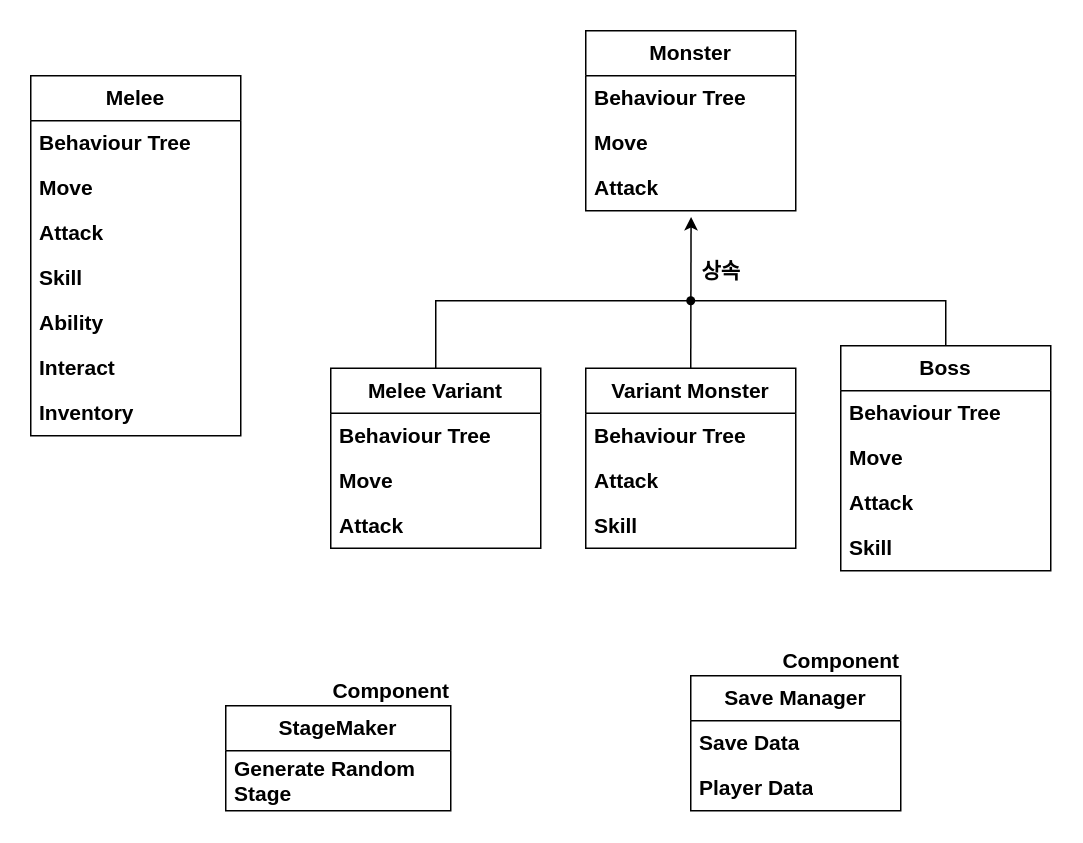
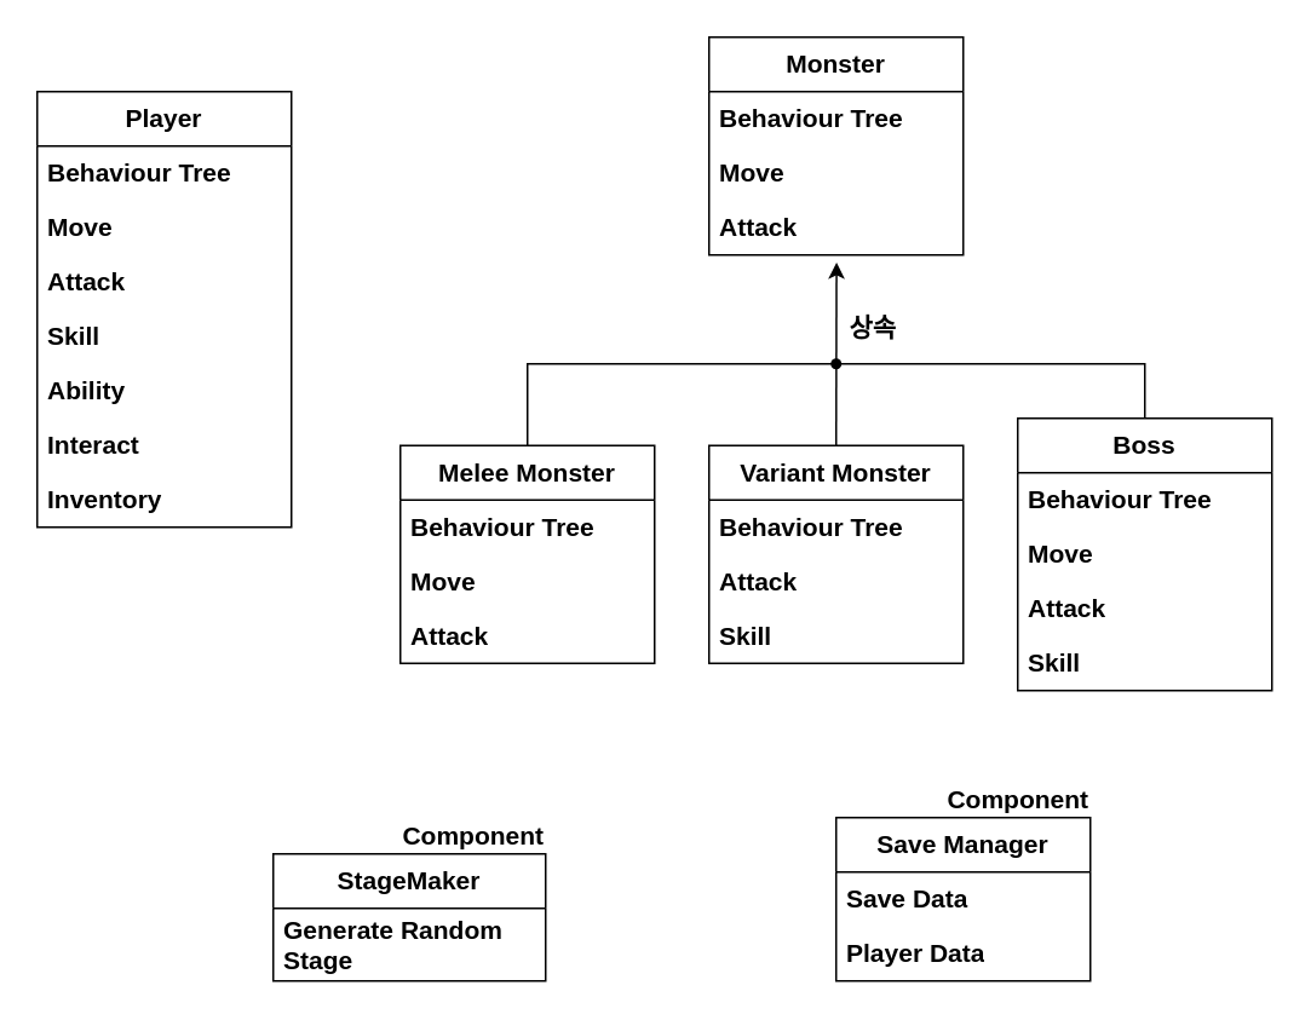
  <mxCell id="0" />
  <mxCell id="1" parent="0" />
- <mxCell id="2" value="Melee" style="swimlane;fontStyle=1;childLayout=stackLayout;horizontal=1;startSize=30;horizontalStack=0;resizeParent=1;resizeParentMax=0;resizeLast=0;collapsible=1;marginBottom=0;whiteSpace=wrap;html=1;fontSize=14;" vertex="1" parent="1"><mxGeometry x="20" y="50" width="140" height="240" as="geometry" /></mxCell>
+ <mxCell id="2" value="Player" style="swimlane;fontStyle=1;childLayout=stackLayout;horizontal=1;startSize=30;horizontalStack=0;resizeParent=1;resizeParentMax=0;resizeLast=0;collapsible=1;marginBottom=0;whiteSpace=wrap;html=1;fontSize=14;" vertex="1" parent="1"><mxGeometry x="20" y="50" width="140" height="240" as="geometry" /></mxCell>
  <mxCell id="3" value="Behaviour Tree" style="text;strokeColor=none;fillColor=none;align=left;verticalAlign=middle;spacingLeft=4;spacingRight=4;overflow=hidden;points=[[0,0.5],[1,0.5]];portConstraint=eastwest;rotatable=0;whiteSpace=wrap;html=1;fontSize=14;fontStyle=1" vertex="1" parent="2"><mxGeometry y="30" width="140" height="30" as="geometry" /></mxCell>
  <mxCell id="4" value="Move" style="text;strokeColor=none;fillColor=none;align=left;verticalAlign=middle;spacingLeft=4;spacingRight=4;overflow=hidden;points=[[0,0.5],[1,0.5]];portConstraint=eastwest;rotatable=0;whiteSpace=wrap;html=1;fontSize=14;fontStyle=1" vertex="1" parent="2"><mxGeometry y="60" width="140" height="30" as="geometry" /></mxCell>
  <mxCell id="5" value="Attack" style="text;strokeColor=none;fillColor=none;align=left;verticalAlign=middle;spacingLeft=4;spacingRight=4;overflow=hidden;points=[[0,0.5],[1,0.5]];portConstraint=eastwest;rotatable=0;whiteSpace=wrap;html=1;fontSize=14;fontStyle=1" vertex="1" parent="2"><mxGeometry y="90" width="140" height="30" as="geometry" /></mxCell>
  <mxCell id="6" value="Skill" style="text;strokeColor=none;fillColor=none;align=left;verticalAlign=middle;spacingLeft=4;spacingRight=4;overflow=hidden;points=[[0,0.5],[1,0.5]];portConstraint=eastwest;rotatable=0;whiteSpace=wrap;html=1;fontSize=14;fontStyle=1" vertex="1" parent="2"><mxGeometry y="120" width="140" height="30" as="geometry" /></mxCell>
  <mxCell id="7" value="Ability" style="text;strokeColor=none;fillColor=none;align=left;verticalAlign=middle;spacingLeft=4;spacingRight=4;overflow=hidden;points=[[0,0.5],[1,0.5]];portConstraint=eastwest;rotatable=0;whiteSpace=wrap;html=1;fontSize=14;fontStyle=1" vertex="1" parent="2"><mxGeometry y="150" width="140" height="30" as="geometry" /></mxCell>
  <mxCell id="8" value="Interact" style="text;strokeColor=none;fillColor=none;align=left;verticalAlign=middle;spacingLeft=4;spacingRight=4;overflow=hidden;points=[[0,0.5],[1,0.5]];portConstraint=eastwest;rotatable=0;whiteSpace=wrap;html=1;fontSize=14;fontStyle=1" vertex="1" parent="2"><mxGeometry y="180" width="140" height="30" as="geometry" /></mxCell>
  <mxCell id="9" value="Inventory" style="text;strokeColor=none;fillColor=none;align=left;verticalAlign=middle;spacingLeft=4;spacingRight=4;overflow=hidden;points=[[0,0.5],[1,0.5]];portConstraint=eastwest;rotatable=0;whiteSpace=wrap;html=1;fontSize=14;fontStyle=1" vertex="1" parent="2"><mxGeometry y="210" width="140" height="30" as="geometry" /></mxCell>
  <mxCell id="10" value="Monster" style="swimlane;fontStyle=1;childLayout=stackLayout;horizontal=1;startSize=30;horizontalStack=0;resizeParent=1;resizeParentMax=0;resizeLast=0;collapsible=1;marginBottom=0;whiteSpace=wrap;html=1;fontSize=14;" vertex="1" parent="1"><mxGeometry x="390" y="20" width="140" height="120" as="geometry" /></mxCell>
  <mxCell id="11" value="Behaviour Tree" style="text;strokeColor=none;fillColor=none;align=left;verticalAlign=middle;spacingLeft=4;spacingRight=4;overflow=hidden;points=[[0,0.5],[1,0.5]];portConstraint=eastwest;rotatable=0;whiteSpace=wrap;html=1;fontSize=14;fontStyle=1" vertex="1" parent="10"><mxGeometry y="30" width="140" height="30" as="geometry" /></mxCell>
  <mxCell id="12" value="Move" style="text;strokeColor=none;fillColor=none;align=left;verticalAlign=middle;spacingLeft=4;spacingRight=4;overflow=hidden;points=[[0,0.5],[1,0.5]];portConstraint=eastwest;rotatable=0;whiteSpace=wrap;html=1;fontSize=14;fontStyle=1" vertex="1" parent="10"><mxGeometry y="60" width="140" height="30" as="geometry" /></mxCell>
  <mxCell id="13" value="Attack" style="text;strokeColor=none;fillColor=none;align=left;verticalAlign=middle;spacingLeft=4;spacingRight=4;overflow=hidden;points=[[0,0.5],[1,0.5]];portConstraint=eastwest;rotatable=0;whiteSpace=wrap;html=1;fontSize=14;fontStyle=1" vertex="1" parent="10"><mxGeometry y="90" width="140" height="30" as="geometry" /></mxCell>
  <mxCell id="14" value="Boss" style="swimlane;fontStyle=1;childLayout=stackLayout;horizontal=1;startSize=30;horizontalStack=0;resizeParent=1;resizeParentMax=0;resizeLast=0;collapsible=1;marginBottom=0;whiteSpace=wrap;html=1;fontSize=14;" vertex="1" parent="1"><mxGeometry x="560" y="230" width="140" height="150" as="geometry" /></mxCell>
  <mxCell id="15" value="Behaviour Tree" style="text;strokeColor=none;fillColor=none;align=left;verticalAlign=middle;spacingLeft=4;spacingRight=4;overflow=hidden;points=[[0,0.5],[1,0.5]];portConstraint=eastwest;rotatable=0;whiteSpace=wrap;html=1;fontSize=14;fontStyle=1" vertex="1" parent="14"><mxGeometry y="30" width="140" height="30" as="geometry" /></mxCell>
  <mxCell id="16" value="Move" style="text;strokeColor=none;fillColor=none;align=left;verticalAlign=middle;spacingLeft=4;spacingRight=4;overflow=hidden;points=[[0,0.5],[1,0.5]];portConstraint=eastwest;rotatable=0;whiteSpace=wrap;html=1;fontSize=14;fontStyle=1" vertex="1" parent="14"><mxGeometry y="60" width="140" height="30" as="geometry" /></mxCell>
  <mxCell id="17" value="Attack" style="text;strokeColor=none;fillColor=none;align=left;verticalAlign=middle;spacingLeft=4;spacingRight=4;overflow=hidden;points=[[0,0.5],[1,0.5]];portConstraint=eastwest;rotatable=0;whiteSpace=wrap;html=1;fontSize=14;fontStyle=1" vertex="1" parent="14"><mxGeometry y="90" width="140" height="30" as="geometry" /></mxCell>
  <mxCell id="18" value="Skill" style="text;strokeColor=none;fillColor=none;align=left;verticalAlign=middle;spacingLeft=4;spacingRight=4;overflow=hidden;points=[[0,0.5],[1,0.5]];portConstraint=eastwest;rotatable=0;whiteSpace=wrap;html=1;fontSize=14;fontStyle=1" vertex="1" parent="14"><mxGeometry y="120" width="140" height="30" as="geometry" /></mxCell>
- <mxCell id="19" value="Melee Variant" style="swimlane;fontStyle=1;childLayout=stackLayout;horizontal=1;startSize=30;horizontalStack=0;resizeParent=1;resizeParentMax=0;resizeLast=0;collapsible=1;marginBottom=0;whiteSpace=wrap;html=1;fontSize=14;" vertex="1" parent="1"><mxGeometry x="220" y="245" width="140" height="120" as="geometry" /></mxCell>
+ <mxCell id="19" value="Melee Monster" style="swimlane;fontStyle=1;childLayout=stackLayout;horizontal=1;startSize=30;horizontalStack=0;resizeParent=1;resizeParentMax=0;resizeLast=0;collapsible=1;marginBottom=0;whiteSpace=wrap;html=1;fontSize=14;" vertex="1" parent="1"><mxGeometry x="220" y="245" width="140" height="120" as="geometry" /></mxCell>
  <mxCell id="20" value="Behaviour Tree" style="text;strokeColor=none;fillColor=none;align=left;verticalAlign=middle;spacingLeft=4;spacingRight=4;overflow=hidden;points=[[0,0.5],[1,0.5]];portConstraint=eastwest;rotatable=0;whiteSpace=wrap;html=1;fontSize=14;fontStyle=1" vertex="1" parent="19"><mxGeometry y="30" width="140" height="30" as="geometry" /></mxCell>
  <mxCell id="21" value="Move" style="text;strokeColor=none;fillColor=none;align=left;verticalAlign=middle;spacingLeft=4;spacingRight=4;overflow=hidden;points=[[0,0.5],[1,0.5]];portConstraint=eastwest;rotatable=0;whiteSpace=wrap;html=1;fontSize=14;fontStyle=1" vertex="1" parent="19"><mxGeometry y="60" width="140" height="30" as="geometry" /></mxCell>
  <mxCell id="22" value="Attack" style="text;strokeColor=none;fillColor=none;align=left;verticalAlign=middle;spacingLeft=4;spacingRight=4;overflow=hidden;points=[[0,0.5],[1,0.5]];portConstraint=eastwest;rotatable=0;whiteSpace=wrap;html=1;fontSize=14;fontStyle=1" vertex="1" parent="19"><mxGeometry y="90" width="140" height="30" as="geometry" /></mxCell>
  <mxCell id="23" value="Variant Monster&lt;br style=&quot;font-size: 14px;&quot;&gt;" style="swimlane;fontStyle=1;childLayout=stackLayout;horizontal=1;startSize=30;horizontalStack=0;resizeParent=1;resizeParentMax=0;resizeLast=0;collapsible=1;marginBottom=0;whiteSpace=wrap;html=1;fontSize=14;" vertex="1" parent="1"><mxGeometry x="390" y="245" width="140" height="120" as="geometry" /></mxCell>
  <mxCell id="24" value="Behaviour Tree" style="text;strokeColor=none;fillColor=none;align=left;verticalAlign=middle;spacingLeft=4;spacingRight=4;overflow=hidden;points=[[0,0.5],[1,0.5]];portConstraint=eastwest;rotatable=0;whiteSpace=wrap;html=1;fontSize=14;fontStyle=1" vertex="1" parent="23"><mxGeometry y="30" width="140" height="30" as="geometry" /></mxCell>
  <mxCell id="25" value="Attack" style="text;strokeColor=none;fillColor=none;align=left;verticalAlign=middle;spacingLeft=4;spacingRight=4;overflow=hidden;points=[[0,0.5],[1,0.5]];portConstraint=eastwest;rotatable=0;whiteSpace=wrap;html=1;fontSize=14;fontStyle=1" vertex="1" parent="23"><mxGeometry y="60" width="140" height="30" as="geometry" /></mxCell>
  <mxCell id="26" value="Skill" style="text;strokeColor=none;fillColor=none;align=left;verticalAlign=middle;spacingLeft=4;spacingRight=4;overflow=hidden;points=[[0,0.5],[1,0.5]];portConstraint=eastwest;rotatable=0;whiteSpace=wrap;html=1;fontSize=14;fontStyle=1" vertex="1" parent="23"><mxGeometry y="90" width="140" height="30" as="geometry" /></mxCell>
  <mxCell id="27" value="" style="edgeStyle=segmentEdgeStyle;endArrow=none;html=1;curved=0;rounded=0;endSize=8;startSize=8;exitX=0.5;exitY=0;exitDx=0;exitDy=0;entryX=0.2;entryY=0.58;entryDx=0;entryDy=0;entryPerimeter=0;endFill=0;fontSize=14;fontStyle=1" edge="1" parent="1" source="19"><mxGeometry width="50" height="50" relative="1" as="geometry"><mxPoint x="290" y="300" as="sourcePoint" /><mxPoint x="460" y="200" as="targetPoint" /><Array as="points"><mxPoint x="290" y="200" /></Array></mxGeometry></mxCell>
  <mxCell id="28" value="" style="edgeStyle=segmentEdgeStyle;endArrow=none;html=1;curved=0;rounded=0;endSize=8;startSize=8;exitDx=0;exitDy=0;entryX=0.84;entryY=0.5;entryDx=0;entryDy=0;entryPerimeter=0;endFill=0;fontSize=14;fontStyle=1" edge="1" parent="1" source="31"><mxGeometry width="50" height="50" relative="1" as="geometry"><mxPoint x="290" y="300" as="sourcePoint" /><mxPoint x="460" y="200" as="targetPoint" /><Array as="points" /></mxGeometry></mxCell>
  <mxCell id="29" value="" style="endArrow=classic;html=1;rounded=0;entryX=0.503;entryY=1.137;entryDx=0;entryDy=0;entryPerimeter=0;exitX=0.5;exitY=0;exitDx=0;exitDy=0;fontSize=14;fontStyle=1" edge="1" parent="1" source="23"><mxGeometry width="50" height="50" relative="1" as="geometry"><mxPoint x="459.79" y="230" as="sourcePoint" /><mxPoint x="460.21" y="144.11" as="targetPoint" /></mxGeometry></mxCell>
  <mxCell id="30" value="" style="edgeStyle=segmentEdgeStyle;endArrow=none;html=1;curved=0;rounded=0;endSize=8;startSize=8;exitX=0.5;exitY=0;exitDx=0;exitDy=0;entryDx=0;entryDy=0;entryPerimeter=0;endFill=0;fontSize=14;fontStyle=1" edge="1" parent="1" source="14" target="31"><mxGeometry width="50" height="50" relative="1" as="geometry"><mxPoint x="630" y="230" as="sourcePoint" /><mxPoint x="460" y="200" as="targetPoint" /><Array as="points"><mxPoint x="630" y="200" /></Array></mxGeometry></mxCell>
  <mxCell id="31" value="" style="shape=waypoint;sketch=0;fillStyle=solid;size=6;pointerEvents=1;points=[];fillColor=none;resizable=0;rotatable=0;perimeter=centerPerimeter;snapToPoint=1;fontSize=14;fontStyle=1" vertex="1" parent="1"><mxGeometry x="450" y="190" width="20" height="20" as="geometry" /></mxCell>
  <mxCell id="32" value="StageMaker" style="swimlane;fontStyle=1;childLayout=stackLayout;horizontal=1;startSize=30;horizontalStack=0;resizeParent=1;resizeParentMax=0;resizeLast=0;collapsible=1;marginBottom=0;whiteSpace=wrap;html=1;fontSize=14;" vertex="1" parent="1"><mxGeometry x="150" y="470" width="150" height="70" as="geometry" /></mxCell>
  <mxCell id="33" value="Generate Random Stage" style="text;strokeColor=none;fillColor=none;align=left;verticalAlign=middle;spacingLeft=4;spacingRight=4;overflow=hidden;points=[[0,0.5],[1,0.5]];portConstraint=eastwest;rotatable=0;whiteSpace=wrap;html=1;fontSize=14;fontStyle=1" vertex="1" parent="32"><mxGeometry y="30" width="150" height="40" as="geometry" /></mxCell>
  <mxCell id="34" value="Save Manager" style="swimlane;fontStyle=1;childLayout=stackLayout;horizontal=1;startSize=30;horizontalStack=0;resizeParent=1;resizeParentMax=0;resizeLast=0;collapsible=1;marginBottom=0;whiteSpace=wrap;html=1;fontSize=14;" vertex="1" parent="1"><mxGeometry x="460" y="450" width="140" height="90" as="geometry" /></mxCell>
  <mxCell id="35" value="Save Data" style="text;strokeColor=none;fillColor=none;align=left;verticalAlign=middle;spacingLeft=4;spacingRight=4;overflow=hidden;points=[[0,0.5],[1,0.5]];portConstraint=eastwest;rotatable=0;whiteSpace=wrap;html=1;fontSize=14;fontStyle=1" vertex="1" parent="34"><mxGeometry y="30" width="140" height="30" as="geometry" /></mxCell>
  <mxCell id="36" value="Player Data" style="text;strokeColor=none;fillColor=none;align=left;verticalAlign=middle;spacingLeft=4;spacingRight=4;overflow=hidden;points=[[0,0.5],[1,0.5]];portConstraint=eastwest;rotatable=0;whiteSpace=wrap;html=1;fontSize=14;fontStyle=1" vertex="1" parent="34"><mxGeometry y="60" width="140" height="30" as="geometry" /></mxCell>
  <mxCell id="37" value="상속" style="text;strokeColor=none;fillColor=none;html=1;fontSize=14;fontStyle=1;verticalAlign=middle;align=center;" vertex="1" parent="1"><mxGeometry x="430" y="160" width="100" height="40" as="geometry" /></mxCell>
  <mxCell id="38" value="&lt;font style=&quot;font-size: 14px;&quot;&gt;Component&lt;/font&gt;" style="text;strokeColor=none;fillColor=none;html=1;fontSize=14;fontStyle=1;verticalAlign=middle;align=center;" vertex="1" parent="1"><mxGeometry x="210" y="440" width="100" height="40" as="geometry" /></mxCell>
  <mxCell id="39" value="&lt;font style=&quot;font-size: 14px;&quot;&gt;Component&lt;/font&gt;" style="text;strokeColor=none;fillColor=none;html=1;fontSize=14;fontStyle=1;verticalAlign=middle;align=center;" vertex="1" parent="1"><mxGeometry x="510" y="420" width="100" height="40" as="geometry" /></mxCell>
